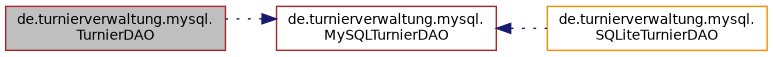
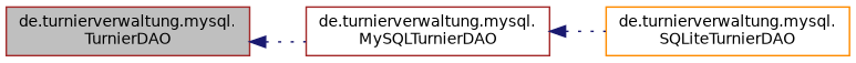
  digraph {
    rankdir=LR
    node [color=brown fillcolor=white fontname=Helvetica fontsize=10 shape=record style=filled]
    edge [color=midnightblue dir=back fontname=Helvetica fontsize=10 labelfontname=Helvetica labelfontsize=10 style=dotted]
    n1 [fillcolor=grey75 fontcolor=black height=0.2 label="de.turnierverwaltung.mysql.\lTurnierDAO" width=0.4]
    n2 [height=0.2 label="de.turnierverwaltung.mysql.\lMySQLTurnierDAO" width=0.4]
    n3 [color=darkorange height=0.2 label="de.turnierverwaltung.mysql.\lSQLiteTurnierDAO" width=0.4]
-   n2 -> n1
+   n1 -> n2
    n2 -> n3
  }
